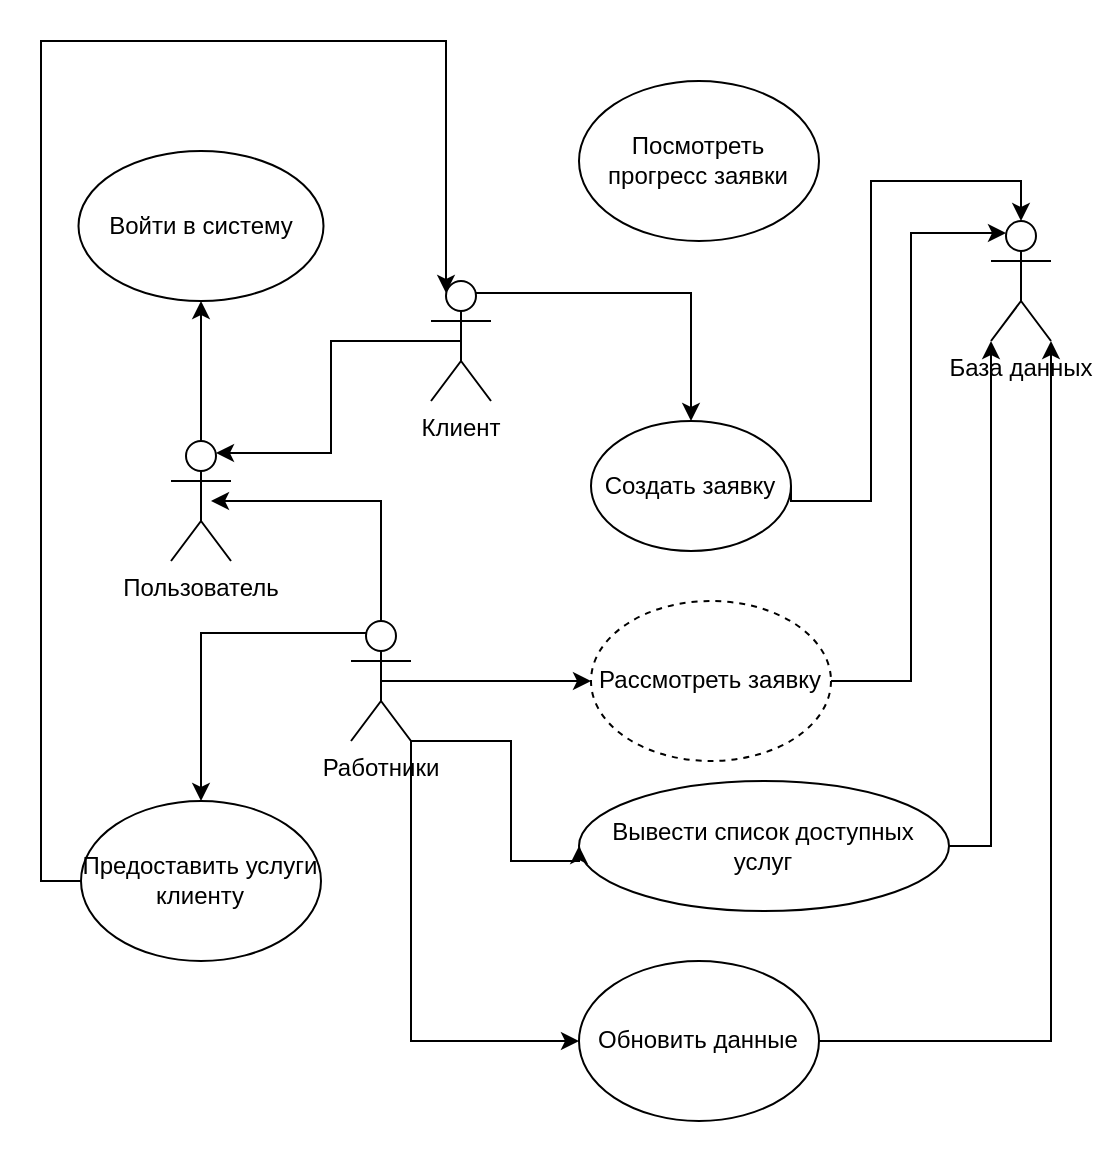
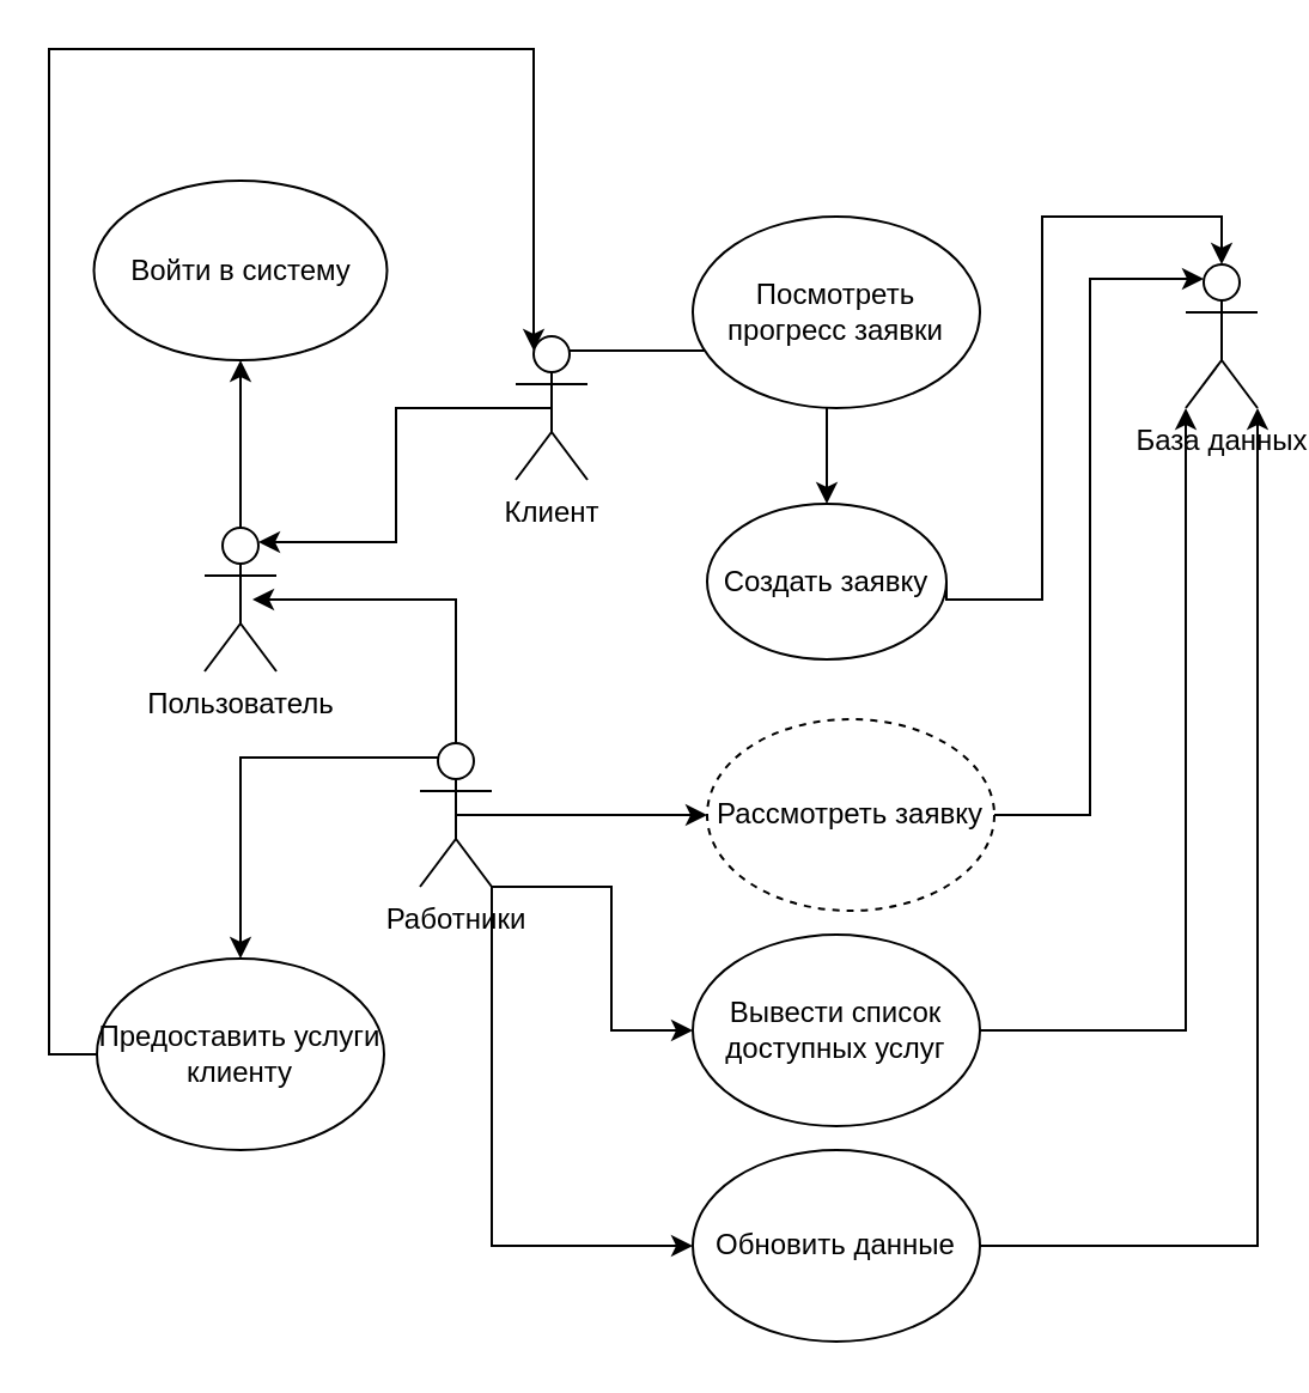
  <mxCell id="0" />
  <mxCell id="1" parent="0" />
  <mxCell id="2" style="edgeStyle=orthogonalEdgeStyle;rounded=0;orthogonalLoop=1;jettySize=auto;html=1;exitX=0.5;exitY=0.5;exitDx=0;exitDy=0;exitPerimeter=0;" edge="1" parent="1" source="3" target="4"><mxGeometry relative="1" as="geometry"><mxPoint x="100" y="170" as="targetPoint" /></mxGeometry></mxCell>
  <mxCell id="3" value="Пользователь" style="shape=umlActor;verticalLabelPosition=bottom;verticalAlign=top;html=1;outlineConnect=0;" vertex="1" parent="1"><mxGeometry x="85" y="220" width="30" height="60" as="geometry" /></mxCell>
  <mxCell id="4" value="Войти в систему" style="ellipse;whiteSpace=wrap;html=1;" vertex="1" parent="1"><mxGeometry x="38.75" y="75" width="122.5" height="75" as="geometry" /></mxCell>
  <mxCell id="5" style="edgeStyle=orthogonalEdgeStyle;rounded=0;orthogonalLoop=1;jettySize=auto;html=1;exitX=0.75;exitY=0.1;exitDx=0;exitDy=0;exitPerimeter=0;entryX=0.5;entryY=0;entryDx=0;entryDy=0;" edge="1" parent="1" source="6" target="11"><mxGeometry relative="1" as="geometry" /></mxCell>
  <mxCell id="6" value="Клиент" style="shape=umlActor;verticalLabelPosition=bottom;verticalAlign=top;html=1;outlineConnect=0;" vertex="1" parent="1"><mxGeometry x="215" y="140" width="30" height="60" as="geometry" /></mxCell>
  <mxCell id="7" value="Предоставить услуги клиенту" style="ellipse;whiteSpace=wrap;html=1;" vertex="1" parent="1"><mxGeometry x="40" y="400" width="120" height="80" as="geometry" /></mxCell>
  <mxCell id="8" value="Обновить данные" style="ellipse;whiteSpace=wrap;html=1;" vertex="1" parent="1"><mxGeometry x="289" y="480" width="120" height="80" as="geometry" /></mxCell>
- <mxCell id="9" value="Вывести список доступных услуг" style="ellipse;whiteSpace=wrap;html=1;" vertex="1" parent="1"><mxGeometry x="289" y="390" width="185" height="65" as="geometry" /></mxCell>
+ <mxCell id="9" value="Вывести список доступных услуг" style="ellipse;whiteSpace=wrap;html=1;" vertex="1" parent="1"><mxGeometry x="289" y="390" width="120" height="80" as="geometry" /></mxCell>
  <mxCell id="10" value="Рассмотреть заявку" style="ellipse;whiteSpace=wrap;html=1;dashed=1;" vertex="1" parent="1"><mxGeometry x="295" y="300" width="120" height="80" as="geometry" /></mxCell>
  <mxCell id="11" value="Создать заявку" style="ellipse;whiteSpace=wrap;html=1;" vertex="1" parent="1"><mxGeometry x="295" y="210" width="100" height="65" as="geometry" /></mxCell>
- <mxCell id="12" value="Посмотреть прогресс заявки" style="ellipse;whiteSpace=wrap;html=1;" vertex="1" parent="1"><mxGeometry x="289" y="40" width="120" height="80" as="geometry" /></mxCell>
+ <mxCell id="12" value="Посмотреть прогресс заявки" style="ellipse;whiteSpace=wrap;html=1;" vertex="1" parent="1"><mxGeometry x="289" y="90" width="120" height="80" as="geometry" /></mxCell>
  <mxCell id="13" style="edgeStyle=orthogonalEdgeStyle;rounded=0;orthogonalLoop=1;jettySize=auto;html=1;exitX=0.5;exitY=0.5;exitDx=0;exitDy=0;exitPerimeter=0;entryX=0;entryY=0.5;entryDx=0;entryDy=0;" edge="1" parent="1" source="17" target="10"><mxGeometry relative="1" as="geometry" /></mxCell>
  <mxCell id="14" style="edgeStyle=orthogonalEdgeStyle;rounded=0;orthogonalLoop=1;jettySize=auto;html=1;exitX=1;exitY=1;exitDx=0;exitDy=0;exitPerimeter=0;entryX=0;entryY=0.5;entryDx=0;entryDy=0;" edge="1" parent="1" source="17" target="8"><mxGeometry relative="1" as="geometry"><Array as="points"><mxPoint x="205" y="520" /></Array></mxGeometry></mxCell>
  <mxCell id="15" style="edgeStyle=orthogonalEdgeStyle;rounded=0;orthogonalLoop=1;jettySize=auto;html=1;exitX=0.25;exitY=0.1;exitDx=0;exitDy=0;exitPerimeter=0;entryX=0.5;entryY=0;entryDx=0;entryDy=0;" edge="1" parent="1" source="17" target="7"><mxGeometry relative="1" as="geometry" /></mxCell>
  <mxCell id="16" style="edgeStyle=orthogonalEdgeStyle;rounded=0;orthogonalLoop=1;jettySize=auto;html=1;exitX=1;exitY=1;exitDx=0;exitDy=0;exitPerimeter=0;entryX=0;entryY=0.5;entryDx=0;entryDy=0;" edge="1" parent="1" source="17" target="9"><mxGeometry relative="1" as="geometry"><Array as="points"><mxPoint x="255" y="370" /><mxPoint x="255" y="430" /></Array></mxGeometry></mxCell>
  <mxCell id="17" value="Работники" style="shape=umlActor;verticalLabelPosition=bottom;verticalAlign=top;html=1;outlineConnect=0;" vertex="1" parent="1"><mxGeometry x="175" y="310" width="30" height="60" as="geometry" /></mxCell>
  <mxCell id="18" value="База данных" style="shape=umlActor;verticalLabelPosition=bottom;verticalAlign=top;html=1;outlineConnect=0;" vertex="1" parent="1"><mxGeometry x="495" y="110" width="30" height="60" as="geometry" /></mxCell>
  <mxCell id="19" style="edgeStyle=orthogonalEdgeStyle;rounded=0;orthogonalLoop=1;jettySize=auto;html=1;exitX=0.5;exitY=0.5;exitDx=0;exitDy=0;exitPerimeter=0;entryX=0.75;entryY=0.1;entryDx=0;entryDy=0;entryPerimeter=0;" edge="1" parent="1" source="6" target="3"><mxGeometry relative="1" as="geometry"><Array as="points"><mxPoint x="165" y="170" /><mxPoint x="165" y="226" /></Array></mxGeometry></mxCell>
  <mxCell id="20" style="edgeStyle=orthogonalEdgeStyle;rounded=0;orthogonalLoop=1;jettySize=auto;html=1;" edge="1" parent="1"><mxGeometry relative="1" as="geometry"><mxPoint x="190" y="310" as="sourcePoint" /><mxPoint x="105" y="250" as="targetPoint" /><Array as="points"><mxPoint x="190" y="250" /></Array></mxGeometry></mxCell>
  <mxCell id="21" style="edgeStyle=orthogonalEdgeStyle;rounded=0;orthogonalLoop=1;jettySize=auto;html=1;exitX=0;exitY=0.5;exitDx=0;exitDy=0;entryX=0.25;entryY=0.1;entryDx=0;entryDy=0;entryPerimeter=0;" edge="1" parent="1" source="7" target="6"><mxGeometry relative="1" as="geometry"><Array as="points"><mxPoint x="20" y="440" /><mxPoint x="20" y="20" /><mxPoint x="223" y="20" /></Array></mxGeometry></mxCell>
  <mxCell id="22" style="edgeStyle=orthogonalEdgeStyle;rounded=0;orthogonalLoop=1;jettySize=auto;html=1;exitX=1;exitY=0.5;exitDx=0;exitDy=0;entryX=0.5;entryY=0;entryDx=0;entryDy=0;entryPerimeter=0;" edge="1" parent="1" source="11" target="18"><mxGeometry relative="1" as="geometry"><Array as="points"><mxPoint x="435" y="250" /><mxPoint x="435" y="90" /><mxPoint x="510" y="90" /></Array></mxGeometry></mxCell>
  <mxCell id="23" style="edgeStyle=orthogonalEdgeStyle;rounded=0;orthogonalLoop=1;jettySize=auto;html=1;exitX=1;exitY=0.5;exitDx=0;exitDy=0;entryX=0.25;entryY=0.1;entryDx=0;entryDy=0;entryPerimeter=0;" edge="1" parent="1" source="10" target="18"><mxGeometry relative="1" as="geometry"><Array as="points"><mxPoint x="455" y="340" /><mxPoint x="455" y="116" /></Array></mxGeometry></mxCell>
  <mxCell id="24" style="edgeStyle=orthogonalEdgeStyle;rounded=0;orthogonalLoop=1;jettySize=auto;html=1;exitX=1;exitY=0.5;exitDx=0;exitDy=0;entryX=0;entryY=1;entryDx=0;entryDy=0;entryPerimeter=0;" edge="1" parent="1" source="9" target="18"><mxGeometry relative="1" as="geometry" /></mxCell>
  <mxCell id="25" style="edgeStyle=orthogonalEdgeStyle;rounded=0;orthogonalLoop=1;jettySize=auto;html=1;exitX=1;exitY=0.5;exitDx=0;exitDy=0;entryX=1;entryY=1;entryDx=0;entryDy=0;entryPerimeter=0;" edge="1" parent="1" source="8" target="18"><mxGeometry relative="1" as="geometry" /></mxCell>
